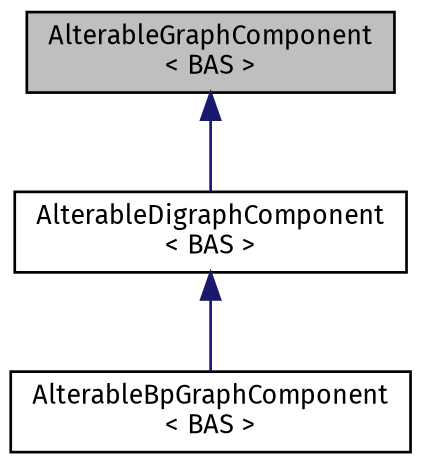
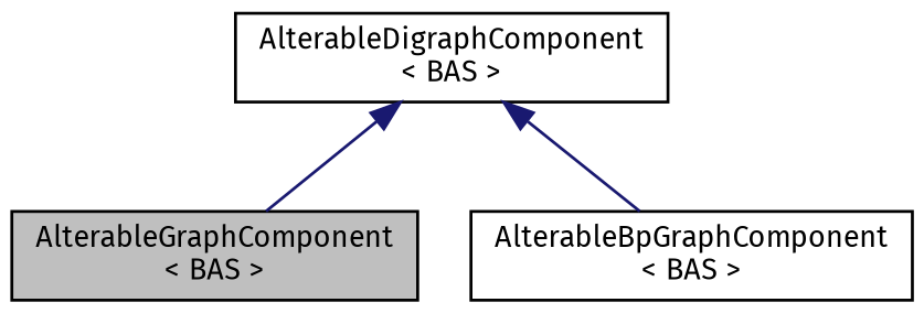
  digraph {
    fontname="Fira Sans"
    node [color=black fillcolor=white fontname="Fira Sans" fontsize=10 shape=record style=filled]
    edge [color=midnightblue dir=back fontname="Fira Sans" fontsize=10 labelfontname=FreeSans labelfontsize=10 style=solid]
    n1 [fillcolor=grey75 fontcolor=black height=0.2 label="AlterableGraphComponent\l\< BAS \>" width=0.4]
    n2 [height=0.2 label="AlterableBpGraphComponent\l\< BAS \>" width=0.4]
    n3 [height=0.2 label="AlterableDigraphComponent\l\< BAS \>" width=0.4]
-   n1 -> n3
+   n3 -> n1
    n3 -> n2
  }
